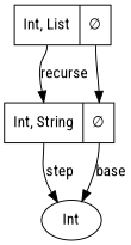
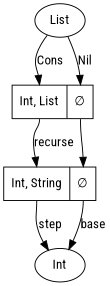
  digraph {
    fontname="Roboto Condensed"
    node [fontname="Roboto Condensed"]
    edge [fontname="Roboto Condensed"]
    n1 [label="<cons> Int, List| <nil> ∅" shape=record]
+   List
    n3 [label="<cons> Int, String| <nil> ∅" shape=record]
    n4 [label=Int]
    n1 -> n3 [headport=cons label=recurse tailport=cons]
    n1 -> n3 [headport=nil tailport=nil]
+   List -> n1 [headport=cons label=Cons]
+   List -> n1 [headport=nil label=Nil]
    n3 -> n4 [label=step tailport=cons]
    n3 -> n4 [label=base tailport=nil]
  }
